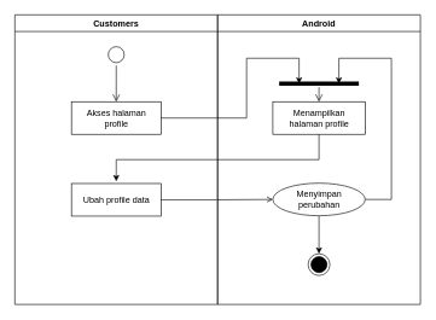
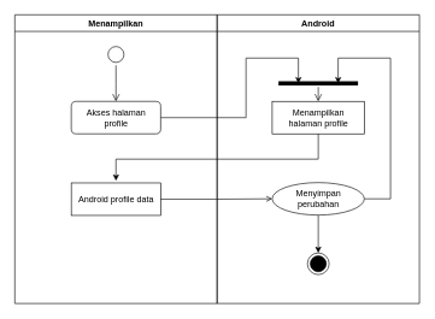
  <mxCell id="0" />
  <mxCell id="1" parent="0" />
  <mxCell id="2" value="Android" style="swimlane;fillColor=none;" parent="1" vertex="1"><mxGeometry x="300" y="20" width="280" height="400" as="geometry" /></mxCell>
  <mxCell id="3" value="Menampilkan&lt;br&gt;halaman profile" style="html=1;strokeColor=#000000;fillColor=default;" parent="2" vertex="1"><mxGeometry x="76.25" y="120" width="127.5" height="45" as="geometry" /></mxCell>
  <mxCell id="4" value="" style="ellipse;html=1;shape=endState;fillColor=#000000;strokeColor=#000000;" parent="2" vertex="1"><mxGeometry x="125" y="330" width="30" height="30" as="geometry" /></mxCell>
  <mxCell id="5" style="edgeStyle=orthogonalEdgeStyle;rounded=0;orthogonalLoop=1;jettySize=auto;html=1;exitX=0.5;exitY=1;exitDx=0;exitDy=0;" parent="2" source="7" target="4" edge="1"><mxGeometry relative="1" as="geometry" /></mxCell>
  <mxCell id="6" style="edgeStyle=orthogonalEdgeStyle;rounded=0;orthogonalLoop=1;jettySize=auto;html=1;exitX=1;exitY=0.5;exitDx=0;exitDy=0;entryX=0.75;entryY=0.5;entryDx=0;entryDy=0;entryPerimeter=0;" parent="2" source="7" target="8" edge="1"><mxGeometry relative="1" as="geometry"><Array as="points"><mxPoint x="240" y="255" /><mxPoint x="240" y="60" /><mxPoint x="167" y="60" /></Array></mxGeometry></mxCell>
  <mxCell id="7" value="Menyimpan&lt;br&gt;perubahan" style="ellipse;html=1;strokeColor=#000000;fillColor=default;" parent="2" vertex="1"><mxGeometry x="76.25" y="232.5" width="127.5" height="45" as="geometry" /></mxCell>
  <mxCell id="8" value="" style="shape=line;html=1;strokeWidth=6;strokeColor=#000000;" parent="2" vertex="1"><mxGeometry x="85" y="90" width="110" height="10" as="geometry" /></mxCell>
  <mxCell id="9" value="" style="edgeStyle=orthogonalEdgeStyle;html=1;verticalAlign=bottom;endArrow=open;endSize=8;strokeColor=#000000;rounded=0;entryX=0.5;entryY=0;entryDx=0;entryDy=0;" parent="2" source="8" target="3" edge="1"><mxGeometry relative="1" as="geometry"><mxPoint x="105" y="80" as="targetPoint" /></mxGeometry></mxCell>
- <mxCell id="10" value="Customers" style="swimlane;fillColor=none;startSize=23;" parent="1" vertex="1"><mxGeometry x="20" y="20" width="280" height="400" as="geometry" /></mxCell>
+ <mxCell id="10" value="Menampilkan" style="swimlane;fillColor=none;startSize=23;" parent="1" vertex="1"><mxGeometry x="20" y="20" width="280" height="400" as="geometry" /></mxCell>
  <mxCell id="11" value="" style="ellipse;html=1;shape=startState;fillColor=default;strokeColor=#000000;" parent="10" vertex="1"><mxGeometry x="125" y="40" width="30" height="30" as="geometry" /></mxCell>
  <mxCell id="12" value="" style="edgeStyle=orthogonalEdgeStyle;html=1;verticalAlign=bottom;endArrow=open;endSize=8;strokeColor=#000000;rounded=0;" parent="10" source="11" edge="1"><mxGeometry relative="1" as="geometry"><mxPoint x="140" y="120" as="targetPoint" /></mxGeometry></mxCell>
- <mxCell id="13" value="Akses halaman&lt;br&gt;profile" style="html=1;strokeColor=#000000;fillColor=default;" parent="10" vertex="1"><mxGeometry x="78.13" y="120" width="123.75" height="45" as="geometry" /></mxCell>
- <mxCell id="14" value="Ubah profile data" style="html=1;strokeColor=#000000;fillColor=default;" parent="10" vertex="1"><mxGeometry x="78.12" y="233" width="123.75" height="45" as="geometry" /></mxCell>
+ <mxCell id="13" value="Akses halaman&lt;br&gt;profile" style="html=1;strokeColor=#000000;fillColor=default;rounded=1;" parent="10" vertex="1"><mxGeometry x="78.13" y="120" width="123.75" height="45" as="geometry" /></mxCell>
+ <mxCell id="14" value="Android profile data" style="html=1;strokeColor=#000000;fillColor=default;" parent="10" vertex="1"><mxGeometry x="78.12" y="233" width="123.75" height="45" as="geometry" /></mxCell>
  <mxCell id="15" style="edgeStyle=orthogonalEdgeStyle;rounded=0;orthogonalLoop=1;jettySize=auto;html=1;exitX=1;exitY=0.5;exitDx=0;exitDy=0;strokeColor=#000000;entryX=0.25;entryY=0.5;entryDx=0;entryDy=0;entryPerimeter=0;" parent="1" source="13" target="8" edge="1"><mxGeometry relative="1" as="geometry"><mxPoint x="420" y="85" as="targetPoint" /><Array as="points"><mxPoint x="340" y="162" /><mxPoint x="340" y="80" /><mxPoint x="413" y="80" /></Array></mxGeometry></mxCell>
  <mxCell id="16" style="edgeStyle=orthogonalEdgeStyle;rounded=0;orthogonalLoop=1;jettySize=auto;html=1;exitX=0.5;exitY=1;exitDx=0;exitDy=0;strokeColor=#000000;entryX=0.5;entryY=0;entryDx=0;entryDy=0;" parent="1" source="3" edge="1"><mxGeometry relative="1" as="geometry"><Array as="points"><mxPoint x="440" y="220" /><mxPoint x="160" y="220" /></Array><mxPoint x="159.995" y="250" as="targetPoint" /></mxGeometry></mxCell>
  <mxCell id="17" style="edgeStyle=orthogonalEdgeStyle;rounded=0;orthogonalLoop=1;jettySize=auto;html=1;exitX=1;exitY=0.5;exitDx=0;exitDy=0;entryX=0;entryY=0.5;entryDx=0;entryDy=0;endArrow=open;" parent="1" source="14" target="7" edge="1"><mxGeometry relative="1" as="geometry" /></mxCell>
